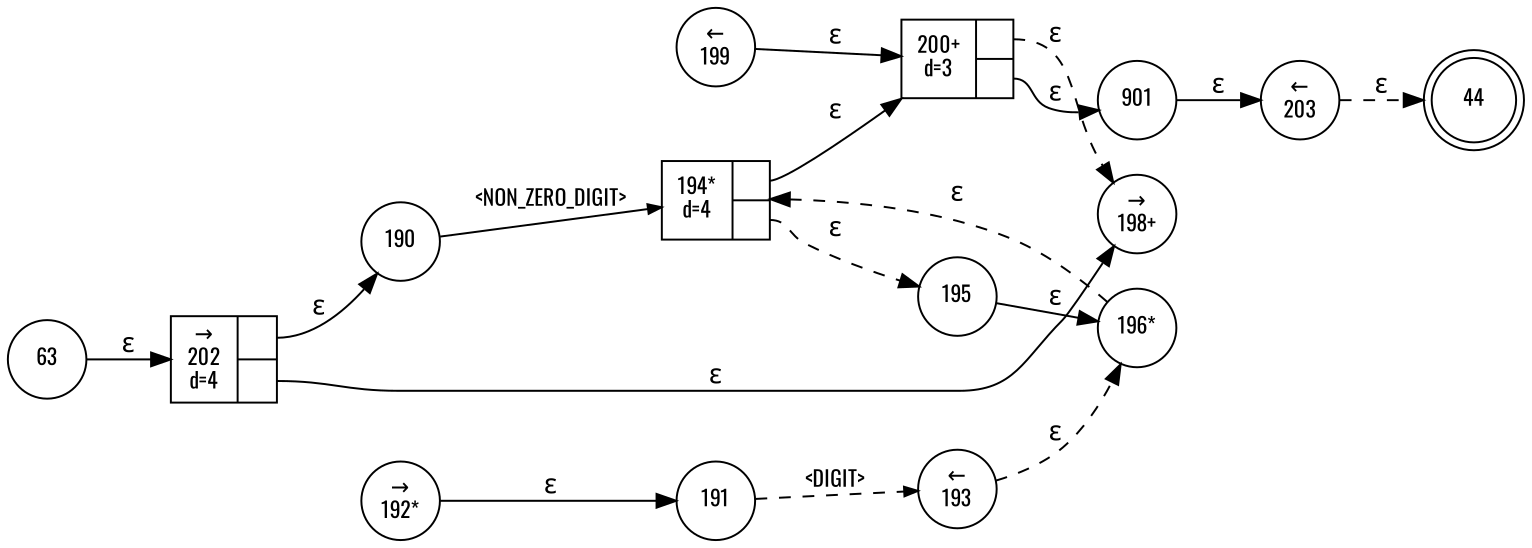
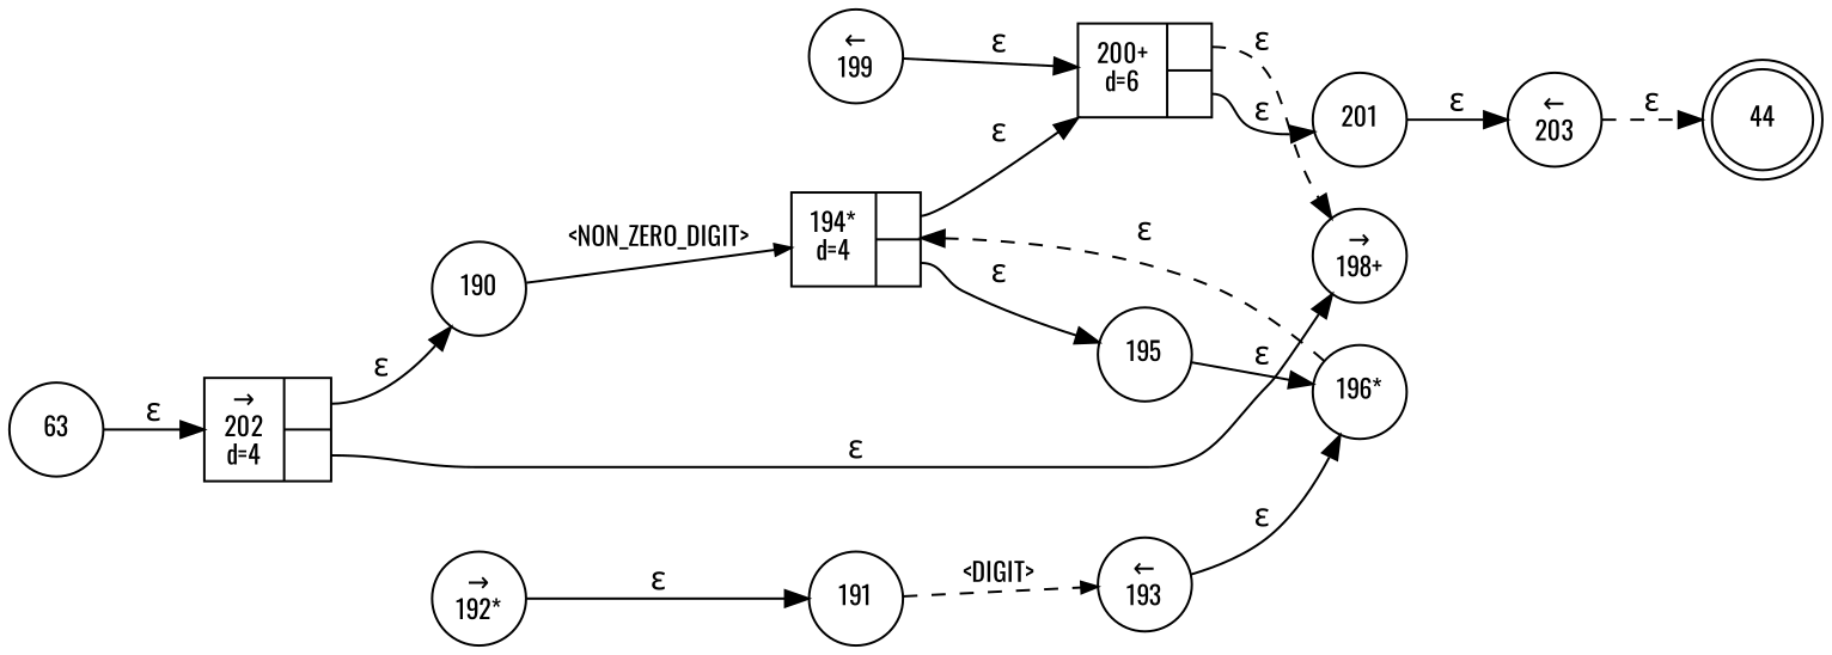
  digraph {
    fontname=Oswald
    rankdir=LR
    node [fixedsize=true fontname=Oswald fontsize=11 shape=circle peripheries=1]
    edge [fontname=Oswald]
    n1 [label=44 shape=doublecircle width=.6 peripheries=""]
    n2 [label="&rarr;\n192*" width=.55]
    n3 [label=191 width=.55]
    n4 [label="&larr;\n193" width=.55]
    n5 [label="196*" width=.55]
    n6 [fixedsize=false label="{194*\nd=4|{<p0>|<p1>}}" shape=record]
    n7 [label=195 width=.55]
-   n8 [fixedsize=false label="{200+\nd=3|{<p0>|<p1>}}" shape=record]
+   n8 [fixedsize=false label="{200+\nd=6|{<p0>|<p1>}}" shape=record]
    n9 [label="&larr;\n203" width=.55]
    n10 [label="&larr;\n199" width=.55]
    n11 [label="&rarr;\n198+" width=.55]
-   n12 [label=901 width=.55]
+   n12 [label=201 width=.55]
    n13 [fixedsize=false label="{&rarr;\n202\nd=4|{<p0>|<p1>}}" shape=record]
    n14 [label=190 width=.55]
    n15 [label=63 width=.55]
    n2 -> n3 [label="&epsilon;"]
    n3 -> n4 [arrowhead=normal arrowsize=.7 fontsize=11 label="<DIGIT>" style=dashed]
-   n4 -> n5 [label="&epsilon;" style=dashed]
+   n4 -> n5 [label="&epsilon;"]
    n5 -> n6 [label="&epsilon;" style=dashed]
-   n6 -> n7 [label="&epsilon;" tailport=p1 style=dashed]
+   n6 -> n7 [label="&epsilon;" tailport=p1]
    n6 -> n8 [label="&epsilon;" tailport=p0]
    n7 -> n5 [label="&epsilon;"]
    n8 -> n11 [label="&epsilon;" style=dashed tailport=p0]
    n8 -> n12 [label="&epsilon;" tailport=p1]
    n9 -> n1 [label="&epsilon;" style=dashed]
    n10 -> n8 [label="&epsilon;"]
    n12 -> n9 [label="&epsilon;"]
    n13 -> n11 [label="&epsilon;" tailport=p1]
    n13 -> n14 [label="&epsilon;" tailport=p0]
    n14 -> n6 [arrowhead=normal arrowsize=.7 fontsize=11 label="<NON_ZERO_DIGIT>"]
    n15 -> n13 [label="&epsilon;"]
  }
